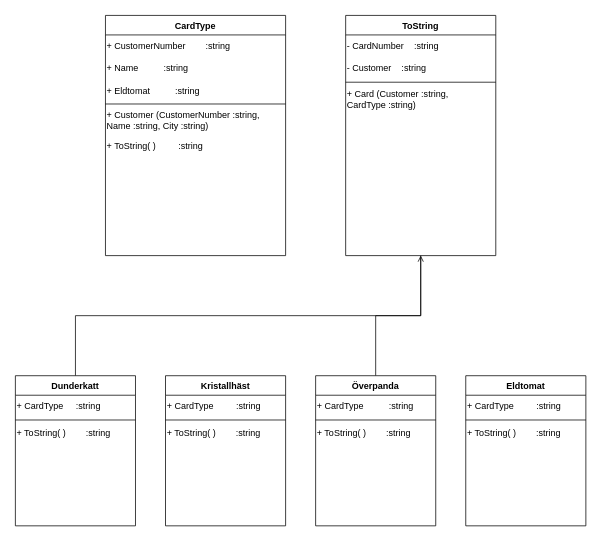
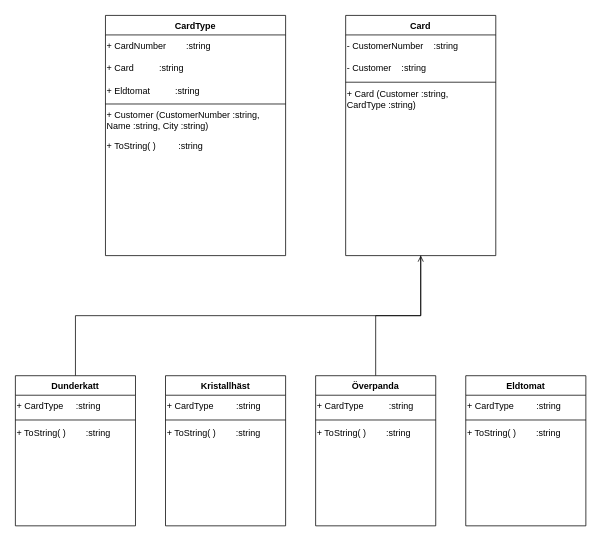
  <mxCell id="0" />
  <mxCell id="1" parent="0" />
  <mxCell id="2" value="CardType" style="swimlane;fontStyle=1;align=center;verticalAlign=top;childLayout=stackLayout;horizontal=1;startSize=26;horizontalStack=0;resizeParent=1;resizeLast=0;collapsible=1;marginBottom=0;rounded=0;shadow=0;strokeWidth=1;" parent="1" vertex="1"><mxGeometry x="140" y="20" width="240" height="320" as="geometry"><mxRectangle x="230" y="140" width="160" height="26" as="alternateBounds" /></mxGeometry></mxCell>
- <mxCell id="3" value="+ CustomerNumber&amp;nbsp;&lt;span style=&quot;white-space: pre;&quot;&gt; &lt;span style=&quot;white-space: pre;&quot;&gt; &lt;span style=&quot;white-space: pre;&quot;&gt; &lt;/span&gt; &lt;/span&gt; &lt;/span&gt;&amp;nbsp; :string" style="text;html=1;align=left;verticalAlign=middle;resizable=0;points=[];autosize=1;strokeColor=none;fillColor=none;" vertex="1" parent="2"><mxGeometry y="26" width="240" height="30" as="geometry" /></mxCell>
- <mxCell id="4" value="+ Name&lt;span style=&quot;white-space: pre;&quot;&gt; &lt;/span&gt;&lt;span style=&quot;white-space: pre;&quot;&gt; &lt;/span&gt;&lt;span style=&quot;white-space: pre;&quot;&gt; &lt;span style=&quot;white-space: pre;&quot;&gt; &lt;/span&gt;&lt;span style=&quot;white-space: pre;&quot;&gt; &lt;span style=&quot;white-space: pre;&quot;&gt; &lt;/span&gt; &lt;/span&gt; &lt;/span&gt;&amp;nbsp; :string" style="text;html=1;align=left;verticalAlign=middle;resizable=0;points=[];autosize=1;strokeColor=none;fillColor=none;" vertex="1" parent="2"><mxGeometry y="56" width="240" height="30" as="geometry" /></mxCell>
+ <mxCell id="3" value="+ CardNumber&amp;nbsp;&lt;span style=&quot;white-space: pre;&quot;&gt; &lt;span style=&quot;white-space: pre;&quot;&gt; &lt;span style=&quot;white-space: pre;&quot;&gt; &lt;/span&gt; &lt;/span&gt; &lt;/span&gt;&amp;nbsp; :string" style="text;html=1;align=left;verticalAlign=middle;resizable=0;points=[];autosize=1;strokeColor=none;fillColor=none;" vertex="1" parent="2"><mxGeometry y="26" width="240" height="30" as="geometry" /></mxCell>
+ <mxCell id="4" value="+ Card&lt;span style=&quot;white-space: pre;&quot;&gt; &lt;/span&gt;&lt;span style=&quot;white-space: pre;&quot;&gt; &lt;/span&gt;&lt;span style=&quot;white-space: pre;&quot;&gt; &lt;span style=&quot;white-space: pre;&quot;&gt; &lt;/span&gt;&lt;span style=&quot;white-space: pre;&quot;&gt; &lt;span style=&quot;white-space: pre;&quot;&gt; &lt;/span&gt; &lt;/span&gt; &lt;/span&gt;&amp;nbsp; :string" style="text;html=1;align=left;verticalAlign=middle;resizable=0;points=[];autosize=1;strokeColor=none;fillColor=none;" vertex="1" parent="2"><mxGeometry y="56" width="240" height="30" as="geometry" /></mxCell>
  <mxCell id="5" value="+ Eldtomat&lt;span style=&quot;white-space: pre;&quot;&gt; &lt;/span&gt;&lt;span style=&quot;white-space: pre;&quot;&gt; &lt;/span&gt;&lt;span style=&quot;white-space: pre;&quot;&gt; &lt;/span&gt;&lt;span style=&quot;white-space: pre;&quot;&gt; &lt;/span&gt;&lt;span style=&quot;white-space: pre;&quot;&gt; &lt;span style=&quot;white-space: pre;&quot;&gt; &lt;/span&gt; &lt;/span&gt;&amp;nbsp; &amp;nbsp;:string" style="text;html=1;align=left;verticalAlign=middle;resizable=0;points=[];autosize=1;strokeColor=none;fillColor=none;" vertex="1" parent="2"><mxGeometry y="86" width="240" height="30" as="geometry" /></mxCell>
  <mxCell id="6" value="" style="line;html=1;strokeWidth=1;align=left;verticalAlign=middle;spacingTop=-1;spacingLeft=3;spacingRight=3;rotatable=0;labelPosition=right;points=[];portConstraint=eastwest;" parent="2" vertex="1"><mxGeometry y="116" width="240" height="4" as="geometry" /></mxCell>
  <mxCell id="7" value="+ Customer (CustomerNumber :string, &lt;br&gt;Name :string, City :string)" style="text;html=1;align=left;verticalAlign=middle;resizable=0;points=[];autosize=1;strokeColor=none;fillColor=none;" vertex="1" parent="2"><mxGeometry y="120" width="240" height="40" as="geometry" /></mxCell>
  <mxCell id="8" value="+ ToString( )&lt;span style=&quot;white-space: pre;&quot;&gt; &lt;/span&gt;&lt;span style=&quot;white-space: pre;&quot;&gt; &lt;/span&gt;&lt;span style=&quot;white-space: pre;&quot;&gt; &lt;/span&gt;&lt;span style=&quot;white-space: pre;&quot;&gt; &lt;span style=&quot;white-space: pre;&quot;&gt; &lt;/span&gt; &lt;/span&gt;&amp;nbsp; &amp;nbsp;:string" style="text;html=1;align=left;verticalAlign=middle;resizable=0;points=[];autosize=1;strokeColor=none;fillColor=none;" vertex="1" parent="2"><mxGeometry y="160" width="240" height="30" as="geometry" /></mxCell>
- <mxCell id="9" value="ToString" style="swimlane;fontStyle=1;align=center;verticalAlign=top;childLayout=stackLayout;horizontal=1;startSize=26;horizontalStack=0;resizeParent=1;resizeLast=0;collapsible=1;marginBottom=0;rounded=0;shadow=0;strokeWidth=1;" parent="1" vertex="1"><mxGeometry x="460" y="20" width="200" height="320" as="geometry"><mxRectangle x="550" y="140" width="160" height="26" as="alternateBounds" /></mxGeometry></mxCell>
- <mxCell id="10" value="- CardNumber&lt;span style=&quot;white-space: pre;&quot;&gt; &lt;/span&gt;&lt;span style=&quot;white-space: pre;&quot;&gt; &lt;/span&gt;&lt;span style=&quot;white-space: pre;&quot;&gt; &lt;/span&gt;&lt;span style=&quot;white-space: pre;&quot;&gt; &lt;/span&gt;:string" style="text;html=1;align=left;verticalAlign=middle;resizable=0;points=[];autosize=1;strokeColor=none;fillColor=none;" vertex="1" parent="9"><mxGeometry y="26" width="200" height="30" as="geometry" /></mxCell>
+ <mxCell id="9" value="Card" style="swimlane;fontStyle=1;align=center;verticalAlign=top;childLayout=stackLayout;horizontal=1;startSize=26;horizontalStack=0;resizeParent=1;resizeLast=0;collapsible=1;marginBottom=0;rounded=0;shadow=0;strokeWidth=1;" parent="1" vertex="1"><mxGeometry x="460" y="20" width="200" height="320" as="geometry"><mxRectangle x="550" y="140" width="160" height="26" as="alternateBounds" /></mxGeometry></mxCell>
+ <mxCell id="10" value="- CustomerNumber&lt;span style=&quot;white-space: pre;&quot;&gt; &lt;/span&gt;&lt;span style=&quot;white-space: pre;&quot;&gt; &lt;/span&gt;&lt;span style=&quot;white-space: pre;&quot;&gt; &lt;/span&gt;&lt;span style=&quot;white-space: pre;&quot;&gt; &lt;/span&gt;:string" style="text;html=1;align=left;verticalAlign=middle;resizable=0;points=[];autosize=1;strokeColor=none;fillColor=none;" vertex="1" parent="9"><mxGeometry y="26" width="200" height="30" as="geometry" /></mxCell>
  <mxCell id="11" value="- Customer&lt;span style=&quot;white-space: pre;&quot;&gt; &lt;/span&gt;&lt;span style=&quot;white-space: pre;&quot;&gt; &lt;/span&gt;&lt;span style=&quot;white-space: pre;&quot;&gt; &lt;/span&gt;&lt;span style=&quot;white-space: pre;&quot;&gt; &lt;/span&gt;:string" style="text;html=1;align=left;verticalAlign=middle;resizable=0;points=[];autosize=1;strokeColor=none;fillColor=none;" vertex="1" parent="9"><mxGeometry y="56" width="200" height="30" as="geometry" /></mxCell>
  <mxCell id="12" value="" style="line;html=1;strokeWidth=1;align=left;verticalAlign=middle;spacingTop=-1;spacingLeft=3;spacingRight=3;rotatable=0;labelPosition=right;points=[];portConstraint=eastwest;" parent="9" vertex="1"><mxGeometry y="86" width="200" height="6" as="geometry" /></mxCell>
  <mxCell id="13" value="+ Card (Customer :string, &lt;br&gt;CardType :string)&amp;nbsp;" style="text;html=1;align=left;verticalAlign=middle;resizable=0;points=[];autosize=1;strokeColor=none;fillColor=none;" vertex="1" parent="9"><mxGeometry y="92" width="200" height="40" as="geometry" /></mxCell>
  <mxCell id="14" value="Eldtomat" style="swimlane;fontStyle=1;align=center;verticalAlign=top;childLayout=stackLayout;horizontal=1;startSize=26;horizontalStack=0;resizeParent=1;resizeLast=0;collapsible=1;marginBottom=0;rounded=0;shadow=0;strokeWidth=1;" vertex="1" parent="1"><mxGeometry x="620" y="500" width="160" height="200" as="geometry"><mxRectangle x="550" y="140" width="160" height="26" as="alternateBounds" /></mxGeometry></mxCell>
  <mxCell id="15" value="+ CardType &lt;span style=&quot;border-color: var(--border-color);&quot;&gt; &lt;/span&gt;&amp;nbsp; &amp;nbsp;&lt;span style=&quot;white-space: pre;&quot;&gt; &lt;/span&gt;&lt;span style=&quot;white-space: pre;&quot;&gt; &lt;/span&gt;&amp;nbsp; &amp;nbsp;:string" style="text;html=1;align=left;verticalAlign=middle;resizable=0;points=[];autosize=1;strokeColor=none;fillColor=none;" vertex="1" parent="14"><mxGeometry y="26" width="160" height="30" as="geometry" /></mxCell>
  <mxCell id="16" value="" style="line;html=1;strokeWidth=1;align=left;verticalAlign=middle;spacingTop=-1;spacingLeft=3;spacingRight=3;rotatable=0;labelPosition=right;points=[];portConstraint=eastwest;" vertex="1" parent="14"><mxGeometry y="56" width="160" height="6" as="geometry" /></mxCell>
  <mxCell id="17" value="+ ToString( ) &lt;span style=&quot;border-color: var(--border-color);&quot;&gt; &lt;/span&gt;&lt;span style=&quot;border-color: var(--border-color);&quot;&gt; &lt;/span&gt;&lt;span style=&quot;border-color: var(--border-color);&quot;&gt; &lt;span style=&quot;border-color: var(--border-color);&quot;&gt; &lt;/span&gt; &lt;/span&gt;&amp;nbsp; &amp;nbsp;&lt;span style=&quot;white-space: pre;&quot;&gt; &lt;/span&gt;&amp;nbsp; &amp;nbsp;:string" style="text;html=1;align=left;verticalAlign=middle;resizable=0;points=[];autosize=1;strokeColor=none;fillColor=none;" vertex="1" parent="14"><mxGeometry y="62" width="160" height="30" as="geometry" /></mxCell>
  <mxCell id="18" style="edgeStyle=orthogonalEdgeStyle;rounded=0;orthogonalLoop=1;jettySize=auto;html=1;entryX=0.5;entryY=1;entryDx=0;entryDy=0;endArrow=open;" edge="1" parent="1" source="19" target="9"><mxGeometry relative="1" as="geometry" /></mxCell>
  <mxCell id="19" value="Överpanda" style="swimlane;fontStyle=1;align=center;verticalAlign=top;childLayout=stackLayout;horizontal=1;startSize=26;horizontalStack=0;resizeParent=1;resizeLast=0;collapsible=1;marginBottom=0;rounded=0;shadow=0;strokeWidth=1;" vertex="1" parent="1"><mxGeometry x="420" y="500" width="160" height="200" as="geometry"><mxRectangle x="550" y="140" width="160" height="26" as="alternateBounds" /></mxGeometry></mxCell>
  <mxCell id="20" value="+ CardType &lt;span style=&quot;border-color: var(--border-color);&quot;&gt; &lt;/span&gt;&amp;nbsp; &amp;nbsp;&lt;span style=&quot;white-space: pre;&quot;&gt; &lt;/span&gt;&lt;span style=&quot;white-space: pre;&quot;&gt; &lt;/span&gt;&amp;nbsp; &amp;nbsp; :string" style="text;html=1;align=left;verticalAlign=middle;resizable=0;points=[];autosize=1;strokeColor=none;fillColor=none;" vertex="1" parent="19"><mxGeometry y="26" width="160" height="30" as="geometry" /></mxCell>
  <mxCell id="21" value="" style="line;html=1;strokeWidth=1;align=left;verticalAlign=middle;spacingTop=-1;spacingLeft=3;spacingRight=3;rotatable=0;labelPosition=right;points=[];portConstraint=eastwest;" vertex="1" parent="19"><mxGeometry y="56" width="160" height="6" as="geometry" /></mxCell>
  <mxCell id="22" value="+ ToString( ) &lt;span style=&quot;border-color: var(--border-color);&quot;&gt; &lt;/span&gt;&lt;span style=&quot;border-color: var(--border-color);&quot;&gt; &lt;/span&gt;&lt;span style=&quot;border-color: var(--border-color);&quot;&gt; &lt;span style=&quot;border-color: var(--border-color);&quot;&gt; &lt;/span&gt; &lt;/span&gt;&amp;nbsp; &amp;nbsp;&lt;span style=&quot;white-space: pre;&quot;&gt; &lt;/span&gt;&amp;nbsp; &amp;nbsp;:string" style="text;html=1;align=left;verticalAlign=middle;resizable=0;points=[];autosize=1;strokeColor=none;fillColor=none;" vertex="1" parent="19"><mxGeometry y="62" width="160" height="30" as="geometry" /></mxCell>
  <mxCell id="23" value="Kristallhäst" style="swimlane;fontStyle=1;align=center;verticalAlign=top;childLayout=stackLayout;horizontal=1;startSize=26;horizontalStack=0;resizeParent=1;resizeLast=0;collapsible=1;marginBottom=0;rounded=0;shadow=0;strokeWidth=1;" vertex="1" parent="1"><mxGeometry x="220" y="500" width="160" height="200" as="geometry"><mxRectangle x="550" y="140" width="160" height="26" as="alternateBounds" /></mxGeometry></mxCell>
  <mxCell id="24" value="+ CardType &lt;span style=&quot;border-color: var(--border-color);&quot;&gt; &lt;/span&gt;&amp;nbsp; &amp;nbsp;&lt;span style=&quot;white-space: pre;&quot;&gt; &lt;/span&gt;&lt;span style=&quot;white-space: pre;&quot;&gt; &lt;/span&gt;&amp;nbsp; &amp;nbsp;:string" style="text;html=1;align=left;verticalAlign=middle;resizable=0;points=[];autosize=1;strokeColor=none;fillColor=none;" vertex="1" parent="23"><mxGeometry y="26" width="160" height="30" as="geometry" /></mxCell>
  <mxCell id="25" value="" style="line;html=1;strokeWidth=1;align=left;verticalAlign=middle;spacingTop=-1;spacingLeft=3;spacingRight=3;rotatable=0;labelPosition=right;points=[];portConstraint=eastwest;" vertex="1" parent="23"><mxGeometry y="56" width="160" height="6" as="geometry" /></mxCell>
  <mxCell id="26" value="+ ToString( ) &lt;span style=&quot;border-color: var(--border-color);&quot;&gt; &lt;/span&gt;&lt;span style=&quot;border-color: var(--border-color);&quot;&gt; &lt;/span&gt;&lt;span style=&quot;border-color: var(--border-color);&quot;&gt; &lt;span style=&quot;border-color: var(--border-color);&quot;&gt; &lt;/span&gt; &lt;/span&gt;&amp;nbsp; &lt;span style=&quot;white-space: pre;&quot;&gt; &lt;/span&gt;&lt;span style=&quot;white-space: pre;&quot;&gt; &lt;/span&gt;&amp;nbsp;&amp;nbsp;&amp;nbsp;:string" style="text;html=1;align=left;verticalAlign=middle;resizable=0;points=[];autosize=1;strokeColor=none;fillColor=none;" vertex="1" parent="23"><mxGeometry y="62" width="160" height="30" as="geometry" /></mxCell>
  <mxCell id="27" style="edgeStyle=orthogonalEdgeStyle;rounded=0;orthogonalLoop=1;jettySize=auto;html=1;entryX=0.5;entryY=1;entryDx=0;entryDy=0;endArrow=none;" edge="1" parent="1" source="28" target="9"><mxGeometry relative="1" as="geometry"><Array as="points"><mxPoint x="100" y="420" /><mxPoint x="560" y="420" /></Array></mxGeometry></mxCell>
  <mxCell id="28" value="Dunderkatt" style="swimlane;fontStyle=1;align=center;verticalAlign=top;childLayout=stackLayout;horizontal=1;startSize=26;horizontalStack=0;resizeParent=1;resizeLast=0;collapsible=1;marginBottom=0;rounded=0;shadow=0;strokeWidth=1;" vertex="1" parent="1"><mxGeometry x="20" y="500" width="160" height="200" as="geometry"><mxRectangle x="550" y="140" width="160" height="26" as="alternateBounds" /></mxGeometry></mxCell>
  <mxCell id="29" value="+ CardType&lt;span style=&quot;white-space: pre;&quot;&gt; &lt;/span&gt;&lt;span style=&quot;white-space: pre;&quot;&gt; &lt;/span&gt;&amp;nbsp; &amp;nbsp;:string" style="text;html=1;align=left;verticalAlign=middle;resizable=0;points=[];autosize=1;strokeColor=none;fillColor=none;" vertex="1" parent="28"><mxGeometry y="26" width="160" height="30" as="geometry" /></mxCell>
  <mxCell id="30" value="" style="line;html=1;strokeWidth=1;align=left;verticalAlign=middle;spacingTop=-1;spacingLeft=3;spacingRight=3;rotatable=0;labelPosition=right;points=[];portConstraint=eastwest;" vertex="1" parent="28"><mxGeometry y="56" width="160" height="6" as="geometry" /></mxCell>
  <mxCell id="31" value="+ ToString( ) &lt;span style=&quot;border-color: var(--border-color);&quot;&gt; &lt;/span&gt;&lt;span style=&quot;border-color: var(--border-color);&quot;&gt; &lt;/span&gt;&lt;span style=&quot;border-color: var(--border-color);&quot;&gt; &lt;span style=&quot;border-color: var(--border-color);&quot;&gt; &lt;/span&gt; &lt;/span&gt;&amp;nbsp; &amp;nbsp;&lt;span style=&quot;white-space: pre;&quot;&gt; &lt;/span&gt;&amp;nbsp; &amp;nbsp;:string" style="text;html=1;align=left;verticalAlign=middle;resizable=0;points=[];autosize=1;strokeColor=none;fillColor=none;" vertex="1" parent="28"><mxGeometry y="62" width="160" height="30" as="geometry" /></mxCell>
